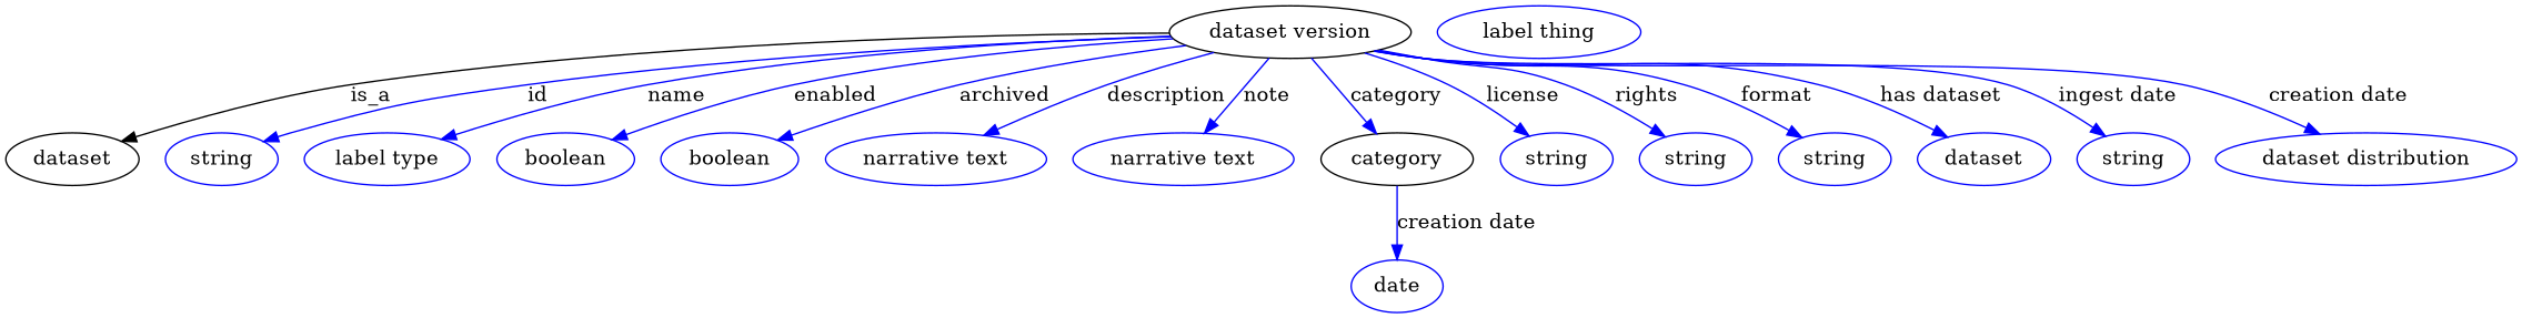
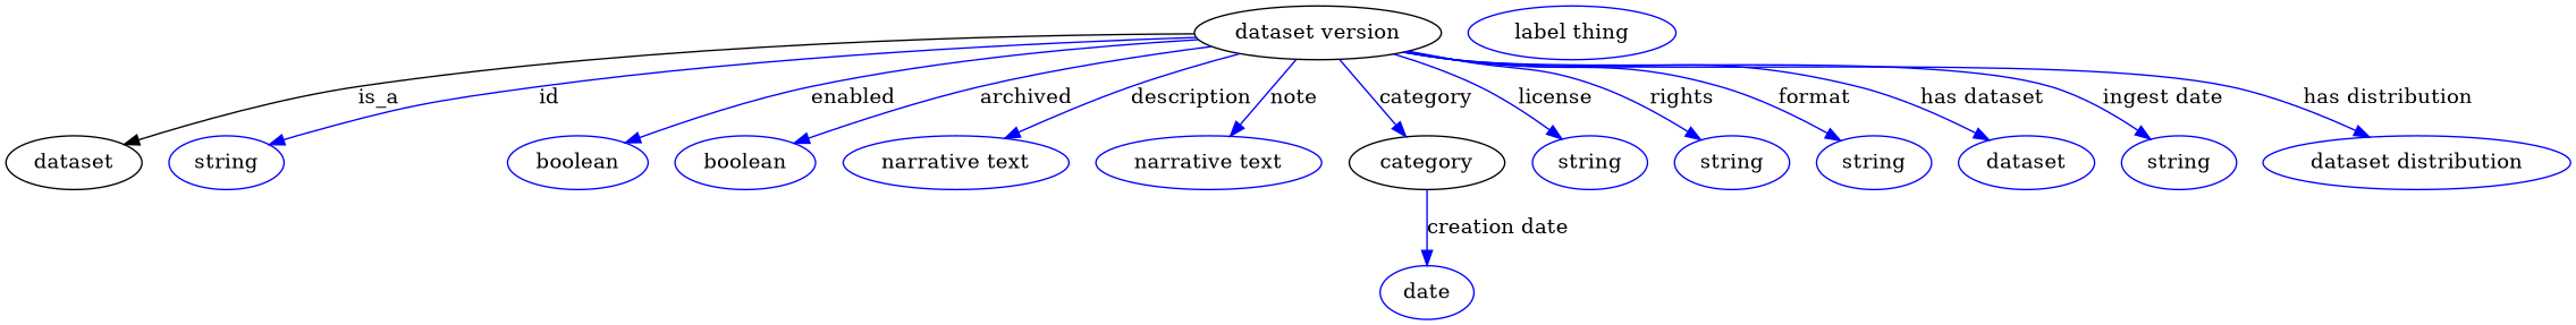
  digraph {
    node [color=blue]
    edge [color=blue style=solid]
    n1 [height=0.5 label="dataset version" width=2.2929 color=""]
    dataset [height=0.5 width=1.2638 color=""]
    n3 [height=0.5 label=string width=1.0652]
-   n4 [height=0.5 label="label type" width=1.5707]
    n5 [height=0.5 label=boolean width=1.2999]
    n6 [height=0.5 label=boolean width=1.2999]
    n7 [height=0.5 label="narrative text" width=2.0943]
    n8 [height=0.5 label="narrative text" width=2.0943]
    category [height=0.5 width=1.4443 color=""]
    n10 [height=0.5 label=string width=1.0652]
    n11 [height=0.5 label=string width=1.0652]
    n12 [height=0.5 label=string width=1.0652]
    n13 [height=0.5 label=dataset width=1.2638]
    n14 [height=0.5 label=string width=1.0652]
    n15 [height=0.5 label="dataset distribution" width=2.8525]
    n16 [height=0.5 label=date width=0.86659]
    n17 [height=0.5 label="label thing" width=1.9318]
    n1 -> dataset [label=is_a color="" style=""]
    n1 -> n3 [label=id]
-   n1 -> n4 [label=name]
    n1 -> n5 [label=enabled]
    n1 -> n6 [label=archived]
    n1 -> n7 [label=description]
    n1 -> n8 [label=note]
    n1 -> category [label=category]
    n1 -> n10 [label=license]
    n1 -> n11 [label=rights]
    n1 -> n12 [label=format]
    n1 -> n13 [label="has dataset"]
    n1 -> n14 [label="ingest date"]
-   n1 -> n15 [label="creation date"]
+   n1 -> n15 [label="has distribution"]
    category -> n16 [label="creation date"]
  }
